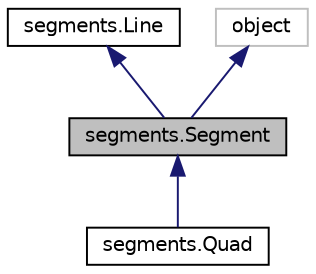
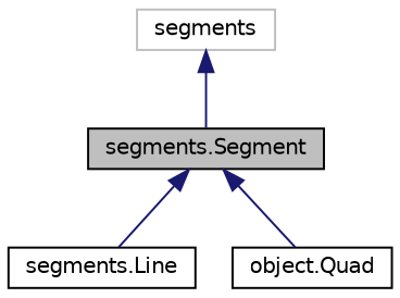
  digraph {
    node [color=black fillcolor=white fontname=Helvetica fontsize=10 shape=record style=filled]
    edge [color=midnightblue dir=back fontname=Helvetica fontsize=10 labelfontname=Helvetica labelfontsize=10 style=solid]
    n1 [fillcolor=grey75 fontcolor=black height=0.2 label="segments.Segment" width=0.4]
    n2 [height=0.2 label="segments.Line" width=0.4]
-   n3 [height=0.2 label="segments.Quad" width=0.4]
-   n4 [color=grey75 height=0.2 label=object width=0.4]
-   n2 -> n1
+   n3 [height=0.2 label="object.Quad" width=0.4]
+   n4 [color=grey75 height=0.2 label=segments width=0.4]
+   n1 -> n2
    n1 -> n3
    n4 -> n1
  }
